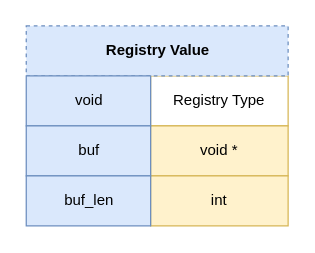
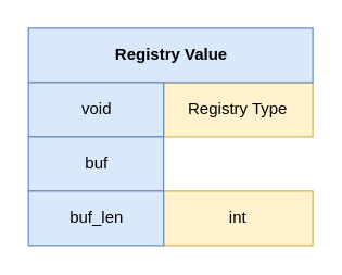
  <mxCell id="0" />
  <mxCell id="1" parent="0" />
- <mxCell id="2" value="Registry Type" style="rounded=0;whiteSpace=wrap;html=1;fillColor=#ffffff;strokeColor=#d6b656;" parent="1" vertex="1"><mxGeometry x="120" y="60" width="110" height="40" as="geometry" /></mxCell>
- <mxCell id="3" value="void *" style="rounded=0;whiteSpace=wrap;html=1;fillColor=#fff2cc;strokeColor=#d6b656;" parent="1" vertex="1"><mxGeometry x="120" y="100" width="110" height="40" as="geometry" /></mxCell>
+ <mxCell id="2" value="Registry Type" style="rounded=0;whiteSpace=wrap;html=1;fillColor=#fff2cc;strokeColor=#d6b656;" parent="1" vertex="1"><mxGeometry x="120" y="60" width="110" height="40" as="geometry" /></mxCell>
  <mxCell id="4" value="int" style="rounded=0;whiteSpace=wrap;html=1;fillColor=#fff2cc;strokeColor=#d6b656;" parent="1" vertex="1"><mxGeometry x="120" y="140" width="110" height="40" as="geometry" /></mxCell>
- <mxCell id="5" value="&lt;b&gt;Registry Value&lt;/b&gt;" style="rounded=0;whiteSpace=wrap;html=1;align=center;fillColor=#dae8fc;strokeColor=#6c8ebf;dashed=1;" parent="1" vertex="1"><mxGeometry x="20.5" y="20" width="209.5" height="40" as="geometry" /></mxCell>
+ <mxCell id="5" value="&lt;b&gt;Registry Value&lt;/b&gt;" style="rounded=0;whiteSpace=wrap;html=1;align=center;fillColor=#dae8fc;strokeColor=#6c8ebf;" parent="1" vertex="1"><mxGeometry x="20.5" y="20" width="209.5" height="40" as="geometry" /></mxCell>
  <mxCell id="6" value="void" style="rounded=0;whiteSpace=wrap;html=1;align=center;fillColor=#dae8fc;strokeColor=#6c8ebf;" parent="1" vertex="1"><mxGeometry x="20.5" y="60" width="99.5" height="40" as="geometry" /></mxCell>
  <mxCell id="7" value="buf" style="rounded=0;whiteSpace=wrap;html=1;fillColor=#dae8fc;strokeColor=#6c8ebf;" parent="1" vertex="1"><mxGeometry x="20.5" y="100" width="99.5" height="40" as="geometry" /></mxCell>
  <mxCell id="8" value="buf_len" style="rounded=0;whiteSpace=wrap;html=1;fillColor=#dae8fc;strokeColor=#6c8ebf;" parent="1" vertex="1"><mxGeometry x="20.5" y="140" width="99.5" height="40" as="geometry" /></mxCell>
